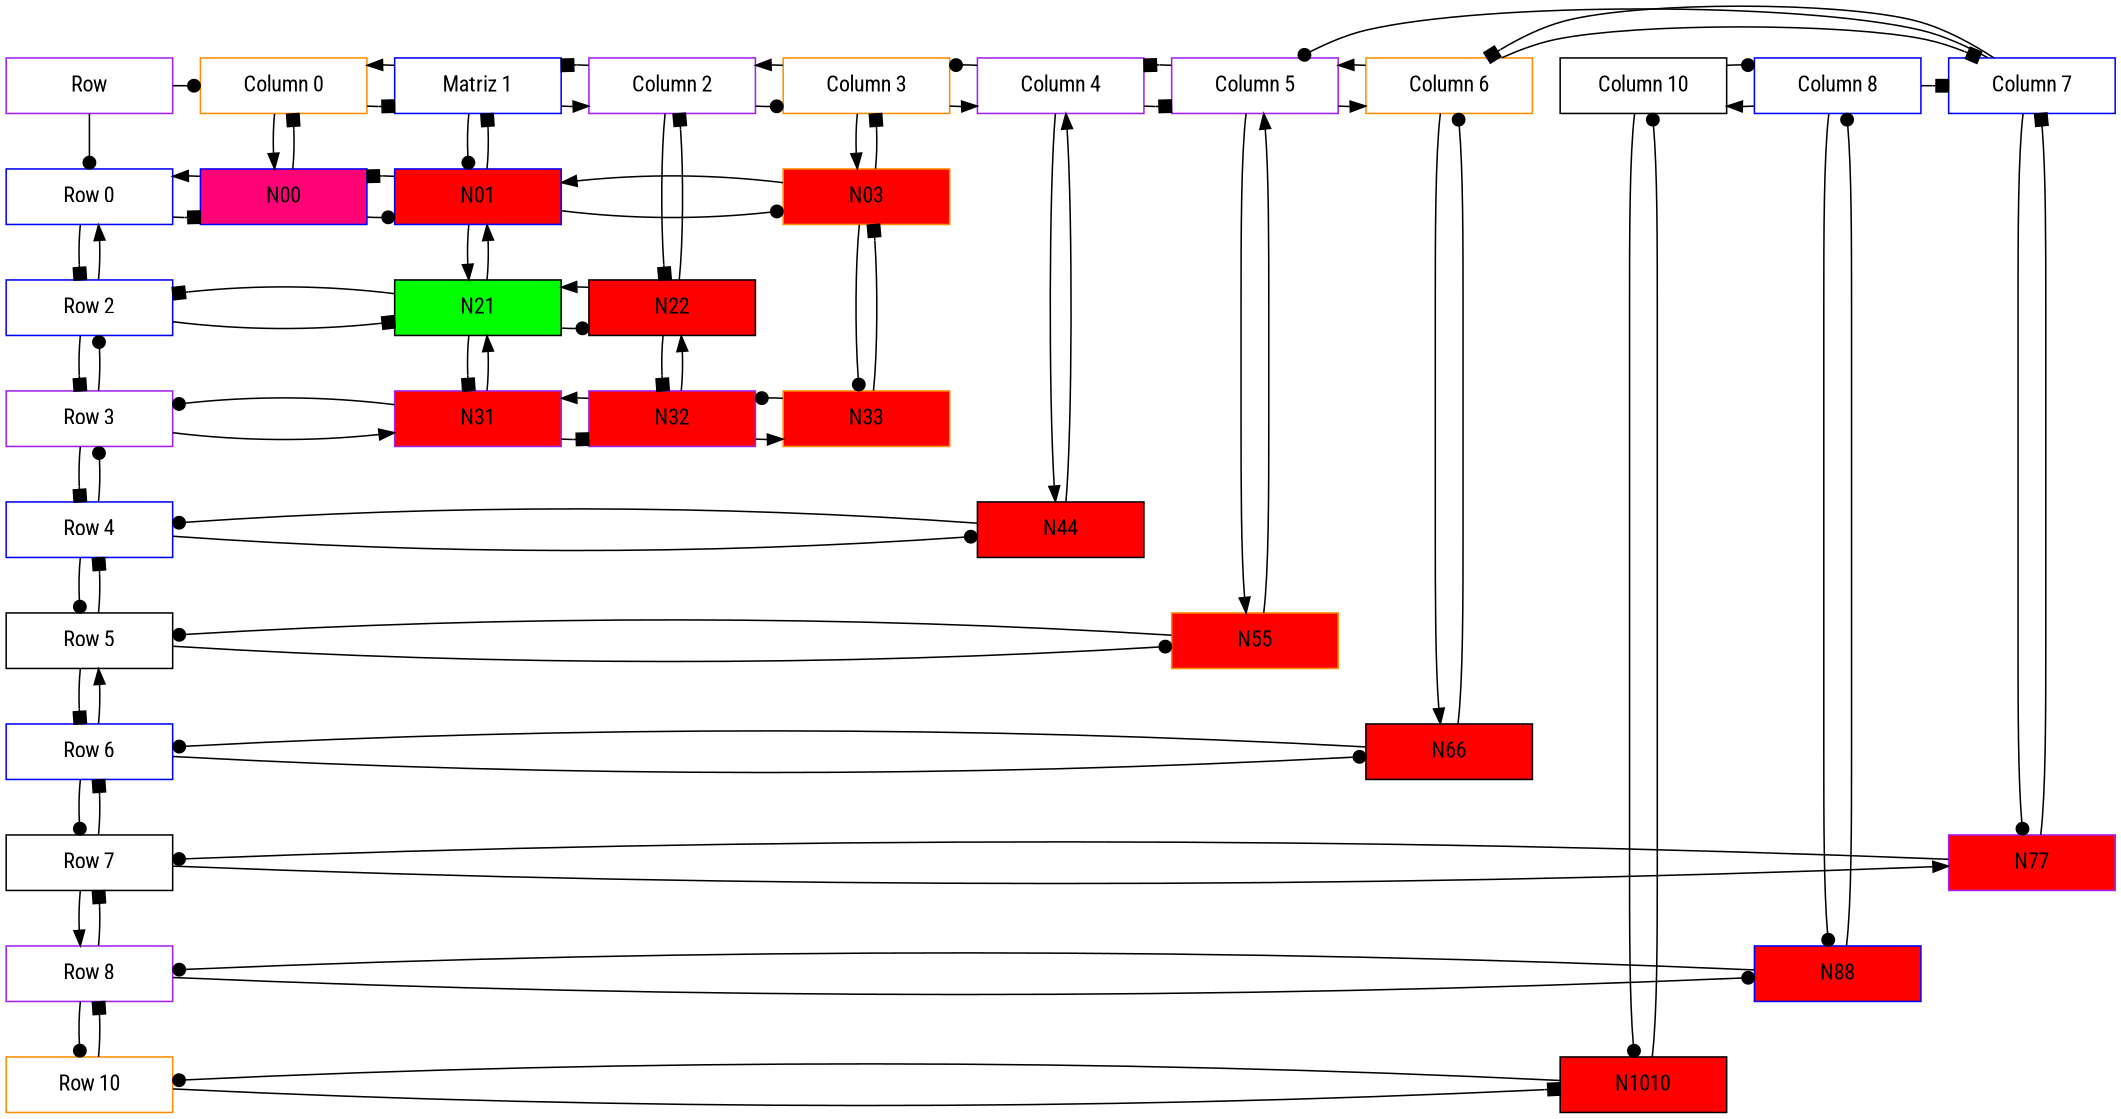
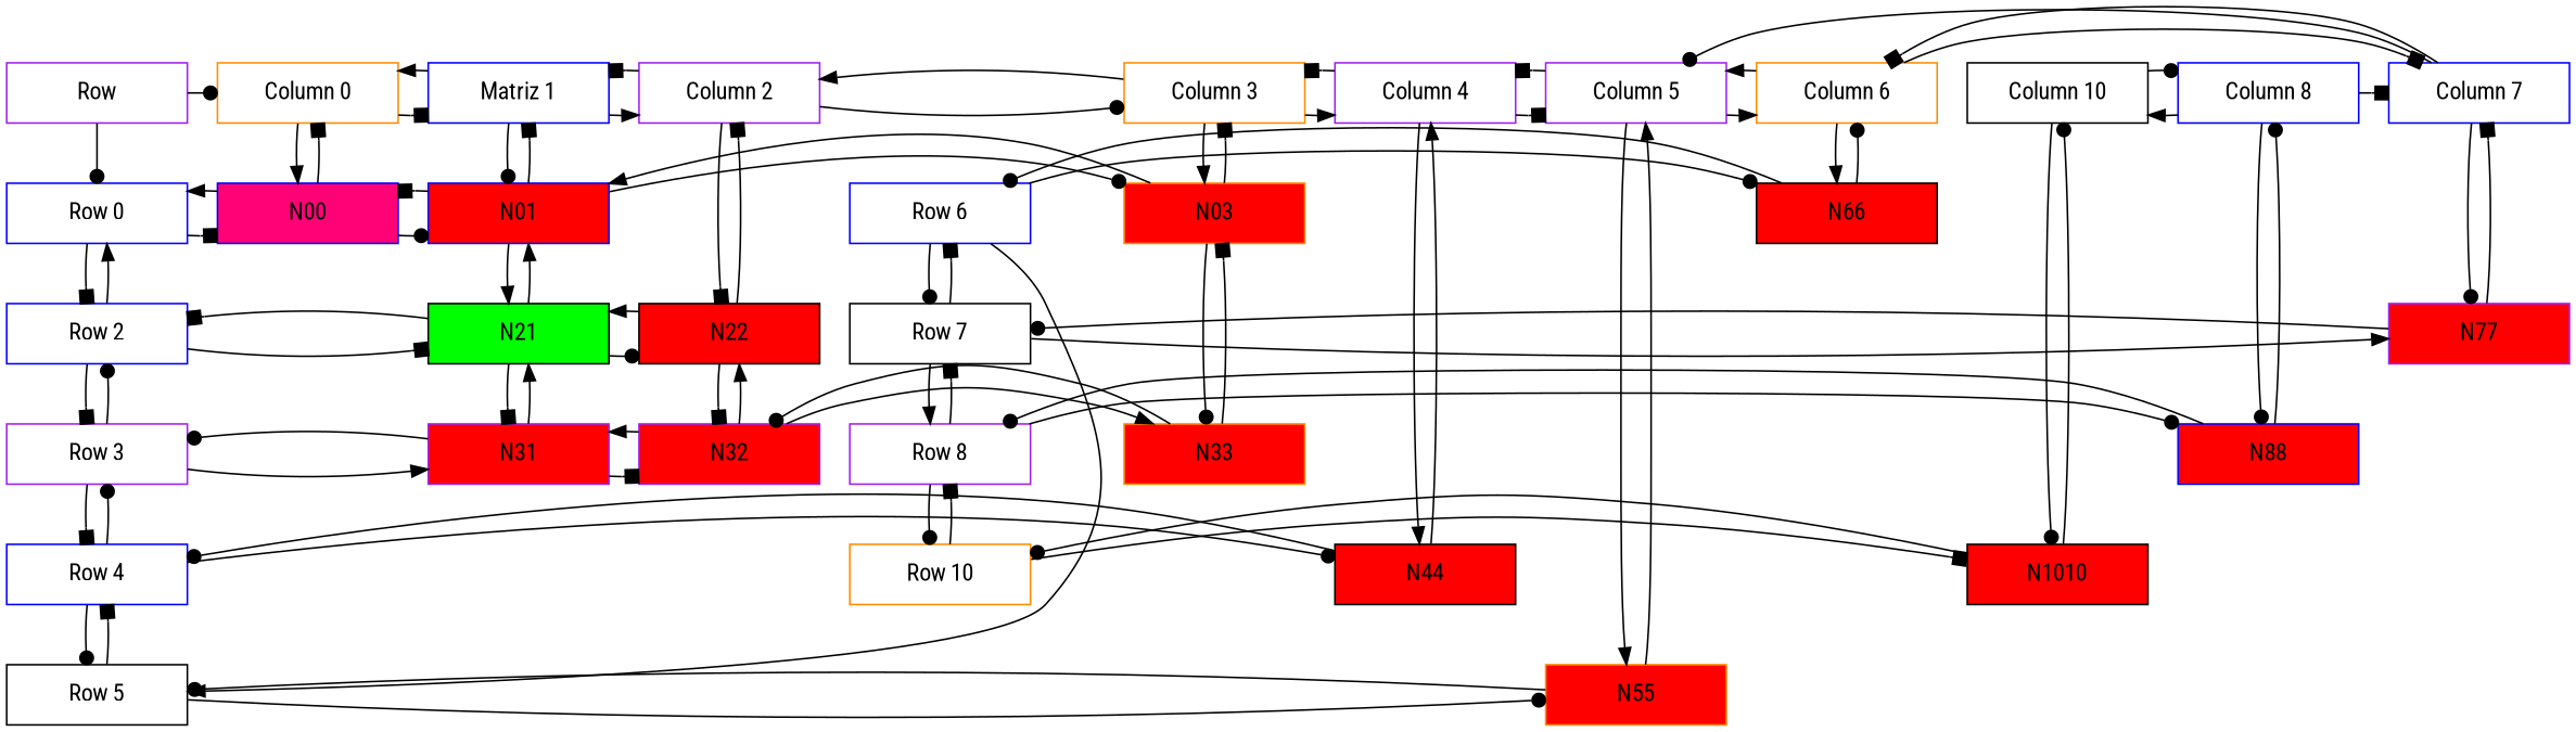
  digraph {
    fontname="Roboto Condensed"
    node [color=blue fontname="Roboto Condensed" group=0 shape=box]
    edge [arrowhead=dot fontname="Roboto Condensed"]
    n1 [color=purple group=1 label=Row width=1.5]
    n2 [color=darkorange group=1 label="Column 0" width=1.5]
    n3 [group=2 label="Matriz 1" width=1.5]
    n4 [color=purple group=3 label="Column 2" width=1.5]
    n5 [color=darkorange group=4 label="Column 3" width=1.5]
    n6 [color=purple group=5 label="Column 4" width=1.5]
    n7 [color=purple group=6 label="Column 5" width=1.5]
    n8 [color=darkorange group=7 label="Column 6" width=1.5]
    n9 [group=8 label="Column 7" width=1.5]
    n10 [group=9 label="Column 8" width=1.5]
    n11 [color=black group=11 label="Column 10" width=1.5]
    n12 [label="Row 0" width=1.5]
    N00 [fillcolor="#FF0376" group=1 style=filled width=1.5]
    N01 [fillcolor="#FF0000" group=2 style=filled width=1.5]
    N03 [color=darkorange fillcolor="#FF0000" group=4 style=filled width=1.5]
    n16 [label="Row 2" width=1.5]
    N21 [color=black fillcolor="#00FF00" group=2 style=filled width=1.5]
    N22 [color=black fillcolor="#FF0000" group=3 style=filled width=1.5]
    n19 [color=purple label="Row 3" width=1.5]
    N31 [color=purple fillcolor="#FF0000" group=2 style=filled width=1.5]
    N32 [color=purple fillcolor="#FF0000" group=3 style=filled width=1.5]
    N33 [color=darkorange fillcolor="#FF0000" group=4 style=filled width=1.5]
    n23 [color=black label="Row 7" width=1.5]
    N77 [color=purple fillcolor="#FF0000" group=8 style=filled width=1.5]
    n25 [label="Row 4" width=1.5]
    N44 [color=black fillcolor="#FF0000" group=5 style=filled width=1.5]
    n27 [color=black label="Row 5" width=1.5]
    N55 [color=darkorange fillcolor="#FF0000" group=6 style=filled width=1.5]
    n29 [label="Row 6" width=1.5]
    N66 [color=black fillcolor="#FF0000" group=7 style=filled width=1.5]
    n31 [color=purple label="Row 8" width=1.5]
    N88 [fillcolor="#FF0000" group=9 style=filled width=1.5]
    n33 [color=darkorange label="Row 10" width=1.5]
    N1010 [color=black fillcolor="#FF0000" group=11 style=filled width=1.5]
    subgraph sub_1 {
      rank=same
      n1
      n2
      n3
      n4
      n5
      n6
      n7
      n8
      n9
      n10
      n11
    }
    subgraph sub_2 {
      rank=same
      N01
      N03
    }
    subgraph sub_3 {
      rank=same
      N00
      N01
    }
    subgraph sub_4 {
      rank=same
      N01
      N03
    }
    subgraph sub_5 {
      rank=same
      N00
      N01
    }
    subgraph sub_6 {
      rank=same
      n12
      N00
    }
    subgraph sub_7 {
      rank=same
      N21
      N22
    }
    subgraph sub_8 {
      rank=same
      n16
      N21
    }
    subgraph sub_9 {
      rank=same
      N21
      N22
    }
    subgraph sub_10 {
      rank=same
      n19
      N31
    }
    subgraph sub_11 {
      rank=same
      N31
      N32
    }
    subgraph sub_12 {
      rank=same
      N32
      N33
    }
    subgraph sub_13 {
      rank=same
      N31
      N32
    }
    subgraph sub_14 {
      rank=same
      n23
      N77
    }
    subgraph sub_15 {
      rank=same
      N32
      N33
    }
    subgraph sub_16 {
      rank=same
      n25
      N44
    }
    subgraph sub_17 {
      rank=same
      n27
      N55
    }
    subgraph sub_18 {
      rank=same
      n29
      N66
    }
    subgraph sub_19 {
      rank=same
      n31
      N88
    }
    subgraph sub_20 {
      rank=same
      n33
      N1010
    }
    subgraph sub_21 {
      rank=same
    }
    n1 -> n2
    n1 -> n12
    n2 -> n3 [arrowhead=box]
    n2 -> N00 [arrowhead=normal constraint=false]
    n3 -> n2 [arrowhead=normal]
    n3 -> n4 [arrowhead=normal]
    n3 -> N01
    n4 -> n3 [arrowhead=box]
    n4 -> n5
    n4 -> N22 [arrowhead=box]
    n5 -> n4 [arrowhead=normal]
    n5 -> n6 [arrowhead=normal]
    n5 -> N03 [arrowhead=normal]
-   n6 -> n5
+   n6 -> n5 [arrowhead=box]
    n6 -> n7 [arrowhead=box]
    n6 -> N44 [arrowhead=normal]
    n7 -> n6 [arrowhead=box]
    n7 -> n8 [arrowhead=normal]
    n7 -> N55 [arrowhead=normal]
    n8 -> n7 [arrowhead=normal]
    n8 -> n9 [arrowhead=box]
    n8 -> N66 [arrowhead=normal]
    n9 -> n7
    n9 -> n8 [arrowhead=box]
    n9 -> N77
    n10 -> n9 [arrowhead=box]
    n10 -> n11 [arrowhead=normal]
    n10 -> N88
    n11 -> n10
    n11 -> N1010
    n12 -> N00 [arrowhead=box]
    n12 -> n16 [arrowhead=box]
    N00 -> n2 [arrowhead=box constraint=false]
    N00 -> n12 [arrowhead=normal]
    N00 -> N01
    N01 -> n3 [arrowhead=box]
    N01 -> N00 [arrowhead=box]
    N01 -> N03
    N01 -> N21 [arrowhead=normal]
    N03 -> n5 [arrowhead=box]
    N03 -> N01 [arrowhead=normal]
    N03 -> N33
    n16 -> n12 [arrowhead=normal]
    n16 -> N21 [arrowhead=box]
    n16 -> n19 [arrowhead=box]
    N21 -> N01 [arrowhead=normal]
    N21 -> n16 [arrowhead=box]
    N21 -> N22
    N21 -> N31 [arrowhead=box]
    N22 -> n4 [arrowhead=box]
    N22 -> N21 [arrowhead=normal]
    N22 -> N32 [arrowhead=box]
    n19 -> n16
    n19 -> N31 [arrowhead=normal]
    n19 -> n25 [arrowhead=box]
    N31 -> N21 [arrowhead=normal]
    N31 -> n19
    N31 -> N32 [arrowhead=box]
    N32 -> N22 [arrowhead=normal]
    N32 -> N31 [arrowhead=normal]
    N32 -> N33 [arrowhead=normal]
    N33 -> N03 [arrowhead=box]
    N33 -> N32
    n23 -> N77 [arrowhead=normal]
    n23 -> n29 [arrowhead=box]
    n23 -> n31 [arrowhead=normal]
    N77 -> n9 [arrowhead=box]
    N77 -> n23
    n25 -> n19
    n25 -> N44
    n25 -> n27
    N44 -> n6 [arrowhead=normal]
    N44 -> n25
    n27 -> n25 [arrowhead=box]
    n27 -> N55
-   n27 -> n29 [arrowhead=box]
    N55 -> n7 [arrowhead=normal]
    N55 -> n27
    n29 -> n23
    n29 -> n27 [arrowhead=normal]
    n29 -> N66
    N66 -> n8
    N66 -> n29
    n31 -> n23 [arrowhead=box]
    n31 -> N88
    n31 -> n33
    N88 -> n10
    N88 -> n31
    n33 -> n31 [arrowhead=box]
    n33 -> N1010 [arrowhead=box]
    N1010 -> n11
    N1010 -> n33
  }
